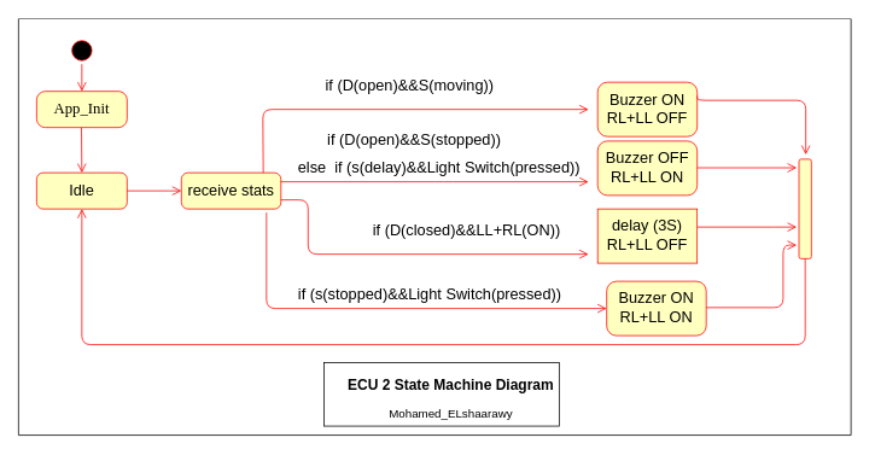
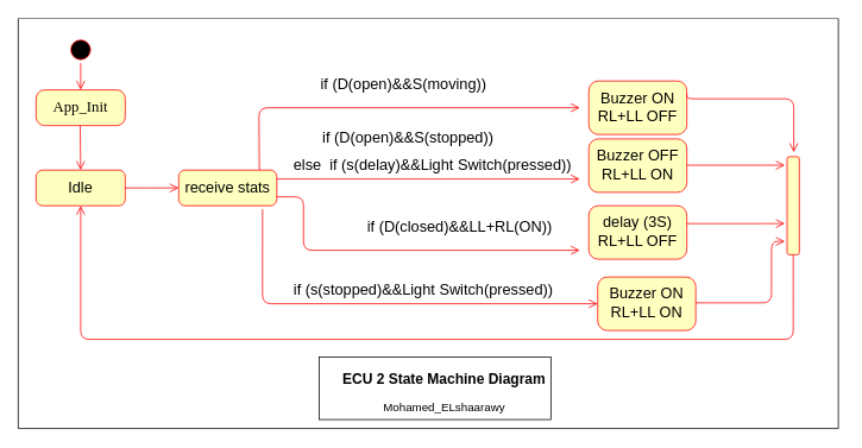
  <mxCell id="0" />
  <mxCell id="1" parent="0" />
  <mxCell id="2" value="" style="swimlane;startSize=0;fontSize=17;swimlaneFillColor=default;" vertex="1" parent="1"><mxGeometry x="20" y="20" width="920" height="460" as="geometry"><mxRectangle x="80" y="-40" width="50" height="40" as="alternateBounds" /></mxGeometry></mxCell>
  <mxCell id="3" value="" style="rounded=0;whiteSpace=wrap;html=1;fontSize=15;fontColor=#000000;" vertex="1" parent="2"><mxGeometry x="337.5" y="380" width="260" height="70" as="geometry" /></mxCell>
  <mxCell id="4" value="&lt;font style=&quot;font-size: 16px;&quot;&gt;&lt;b&gt;ECU 2 State Machine Diagram&lt;/b&gt;&lt;/font&gt;" style="text;html=1;strokeColor=none;fillColor=none;align=center;verticalAlign=middle;whiteSpace=wrap;rounded=0;fontSize=15;fontColor=#000000;" vertex="1" parent="2"><mxGeometry x="357.5" y="390" width="240" height="30" as="geometry" /></mxCell>
  <mxCell id="5" value="&lt;font style=&quot;font-size: 13px;&quot;&gt;Mohamed_ELshaarawy&lt;/font&gt;" style="text;html=1;strokeColor=none;fillColor=none;align=center;verticalAlign=middle;whiteSpace=wrap;rounded=0;fontSize=16;fontColor=#000000;" vertex="1" parent="2"><mxGeometry x="402.5" y="420" width="150" height="30" as="geometry" /></mxCell>
  <mxCell id="6" value="" style="ellipse;html=1;shape=startState;fillColor=#000000;strokeColor=#ff0000;rounded=1;shadow=0;comic=0;labelBackgroundColor=none;fontFamily=Verdana;fontSize=12;fontColor=#000000;align=center;direction=south;" vertex="1" parent="2"><mxGeometry x="55" y="20" width="30" height="30" as="geometry" /></mxCell>
  <mxCell id="7" value="&lt;span style=&quot;font-size: 17px;&quot;&gt;App_Init&lt;/span&gt;" style="rounded=1;whiteSpace=wrap;html=1;arcSize=24;fillColor=#ffffc0;strokeColor=#ff0000;shadow=0;comic=0;labelBackgroundColor=none;fontFamily=Verdana;fontSize=12;fontColor=#000000;align=center;" vertex="1" parent="2"><mxGeometry x="20" y="80" width="100" height="40" as="geometry" /></mxCell>
  <mxCell id="8" style="edgeStyle=orthogonalEdgeStyle;html=1;labelBackgroundColor=none;endArrow=open;endSize=8;strokeColor=#ff0000;fontFamily=Verdana;fontSize=12;align=left;" edge="1" parent="2" source="6" target="7"><mxGeometry relative="1" as="geometry" /></mxCell>
  <mxCell id="9" style="edgeStyle=elbowEdgeStyle;html=1;labelBackgroundColor=none;endArrow=open;endSize=8;strokeColor=#ff0000;fontFamily=Verdana;fontSize=12;align=left;exitX=0.25;exitY=1;" edge="1" parent="2"><mxGeometry relative="1" as="geometry"><mxPoint x="69.5" y="120" as="sourcePoint" /><mxPoint x="70" y="170" as="targetPoint" /></mxGeometry></mxCell>
  <mxCell id="10" value="Idle" style="rounded=1;whiteSpace=wrap;html=1;arcSize=18;fontColor=#000000;fillColor=#ffffc0;strokeColor=#ff0000;fontSize=17;" vertex="1" parent="2"><mxGeometry x="20" y="170" width="100" height="40" as="geometry" /></mxCell>
  <mxCell id="11" style="edgeStyle=orthogonalEdgeStyle;html=1;labelBackgroundColor=none;endArrow=open;endSize=8;strokeColor=#ff0000;fontFamily=Verdana;fontSize=12;align=left;" edge="1" parent="2"><mxGeometry relative="1" as="geometry"><mxPoint x="120" y="190" as="sourcePoint" /><mxPoint x="180" y="190" as="targetPoint" /><Array as="points"><mxPoint x="155" y="190" /></Array></mxGeometry></mxCell>
  <mxCell id="12" value="receive stats" style="rounded=1;whiteSpace=wrap;html=1;arcSize=18;fontColor=#000000;fillColor=#ffffc0;strokeColor=#ff0000;fontSize=17;" vertex="1" parent="2"><mxGeometry x="180" y="170" width="110" height="40" as="geometry" /></mxCell>
  <mxCell id="13" style="edgeStyle=elbowEdgeStyle;html=1;labelBackgroundColor=none;endArrow=open;endSize=8;strokeColor=#ff0000;fontFamily=Verdana;fontSize=12;align=left;" edge="1" parent="2"><mxGeometry relative="1" as="geometry"><mxPoint x="270.5" y="170" as="sourcePoint" /><mxPoint x="630" y="100" as="targetPoint" /><Array as="points"><mxPoint x="270" y="35" /><mxPoint x="270" y="5" /><mxPoint x="269" y="95" /></Array></mxGeometry></mxCell>
  <mxCell id="14" value="if (D(open)&amp;amp;&amp;amp;S(moving))" style="text;html=1;strokeColor=none;fillColor=none;align=center;verticalAlign=middle;whiteSpace=wrap;rounded=0;fontSize=17;" vertex="1" parent="2"><mxGeometry x="320" y="60" width="225" height="30" as="geometry" /></mxCell>
  <mxCell id="15" value="Buzzer ON&lt;br&gt;RL+LL OFF" style="rounded=1;whiteSpace=wrap;html=1;arcSize=18;fontColor=#000000;fillColor=#ffffc0;strokeColor=#ff0000;fontSize=17;" vertex="1" parent="2"><mxGeometry x="640" y="70" width="110" height="60" as="geometry" /></mxCell>
  <mxCell id="16" style="edgeStyle=elbowEdgeStyle;html=1;labelBackgroundColor=none;endArrow=open;endSize=8;strokeColor=#ff0000;fontFamily=Verdana;fontSize=12;align=left;exitX=1;exitY=0.25;exitDx=0;exitDy=0;" edge="1" parent="2" source="12"><mxGeometry relative="1" as="geometry"><mxPoint x="410" y="80" as="sourcePoint" /><mxPoint x="630" y="180" as="targetPoint" /><Array as="points"><mxPoint x="470" y="180" /><mxPoint x="410" y="180" /><mxPoint x="310" y="180" /><mxPoint x="410.03" y="180" /><mxPoint x="410.03" y="160" /></Array></mxGeometry></mxCell>
  <mxCell id="17" value="Buzzer OFF&lt;br&gt;RL+LL ON" style="rounded=1;whiteSpace=wrap;html=1;arcSize=18;fontColor=#000000;fillColor=#ffffc0;strokeColor=#ff0000;fontSize=17;" vertex="1" parent="2"><mxGeometry x="640" y="135" width="110" height="60" as="geometry" /></mxCell>
  <mxCell id="18" value="if (D(open)&amp;amp;&amp;amp;S(stopped))" style="text;html=1;strokeColor=none;fillColor=none;align=center;verticalAlign=middle;whiteSpace=wrap;rounded=0;fontSize=17;" vertex="1" parent="2"><mxGeometry x="325" y="120" width="225" height="30" as="geometry" /></mxCell>
  <mxCell id="19" style="edgeStyle=elbowEdgeStyle;html=1;labelBackgroundColor=none;endArrow=open;endSize=8;strokeColor=#ff0000;fontFamily=Verdana;fontSize=12;align=left;exitX=1;exitY=0.75;exitDx=0;exitDy=0;" edge="1" parent="2" source="12"><mxGeometry relative="1" as="geometry"><mxPoint x="300" y="200" as="sourcePoint" /><mxPoint x="630" y="260" as="targetPoint" /><Array as="points"><mxPoint x="320" y="230" /><mxPoint x="370" y="280" /><mxPoint x="610" y="270" /><mxPoint x="315" y="270" /><mxPoint x="415.03" y="270" /><mxPoint x="415.03" y="250" /></Array></mxGeometry></mxCell>
  <mxCell id="20" value="if (D(closed)&amp;amp;&amp;amp;LL+RL(ON))" style="text;html=1;strokeColor=none;fillColor=none;align=center;verticalAlign=middle;whiteSpace=wrap;rounded=0;fontSize=17;" vertex="1" parent="2"><mxGeometry x="382.5" y="220" width="225" height="30" as="geometry" /></mxCell>
- <mxCell id="21" value="delay (3S)&lt;br&gt;RL+LL OFF" style="whiteSpace=wrap;html=1;arcSize=18;fontColor=#000000;fillColor=#ffffc0;strokeColor=#ff0000;fontSize=17;rounded=0;" vertex="1" parent="2"><mxGeometry x="640" y="210" width="110" height="60" as="geometry" /></mxCell>
+ <mxCell id="21" value="delay (3S)&lt;br&gt;RL+LL OFF" style="rounded=1;whiteSpace=wrap;html=1;arcSize=18;fontColor=#000000;fillColor=#ffffc0;strokeColor=#ff0000;fontSize=17;" vertex="1" parent="2"><mxGeometry x="640" y="210" width="110" height="60" as="geometry" /></mxCell>
  <mxCell id="22" style="edgeStyle=elbowEdgeStyle;html=1;labelBackgroundColor=none;endArrow=open;endSize=8;strokeColor=#ff0000;fontFamily=Verdana;fontSize=12;align=left;exitX=0.855;exitY=1.1;exitDx=0;exitDy=0;exitPerimeter=0;entryX=0;entryY=0.5;entryDx=0;entryDy=0;" edge="1" parent="2" source="12" target="24"><mxGeometry relative="1" as="geometry"><mxPoint x="251.25" y="240" as="sourcePoint" /><mxPoint x="600" y="355" as="targetPoint" /><Array as="points"><mxPoint x="274" y="330" /><mxPoint x="418.78" y="340" /></Array></mxGeometry></mxCell>
  <mxCell id="23" value="else&amp;nbsp; if (s(delay)&amp;amp;&amp;amp;Light Switch(pressed))" style="text;html=1;strokeColor=none;fillColor=none;align=center;verticalAlign=middle;whiteSpace=wrap;rounded=0;fontSize=17;" vertex="1" parent="2"><mxGeometry x="300" y="150" width="330" height="30" as="geometry" /></mxCell>
  <mxCell id="24" value="Buzzer ON&lt;br&gt;RL+LL ON" style="rounded=1;whiteSpace=wrap;html=1;arcSize=18;fontColor=#000000;fillColor=#ffffc0;strokeColor=#ff0000;fontSize=17;" vertex="1" parent="2"><mxGeometry x="650" y="290" width="110" height="60" as="geometry" /></mxCell>
  <mxCell id="25" value="&amp;nbsp; if (s(stopped)&amp;amp;&amp;amp;Light Switch(pressed))" style="text;html=1;strokeColor=none;fillColor=none;align=center;verticalAlign=middle;whiteSpace=wrap;rounded=0;fontSize=17;" vertex="1" parent="2"><mxGeometry x="290" y="290" width="320" height="30" as="geometry" /></mxCell>
  <mxCell id="26" value="" style="rounded=1;whiteSpace=wrap;html=1;arcSize=18;fontColor=#000000;fillColor=#ffffc0;strokeColor=#ff0000;fontSize=17;rotation=-90;" vertex="1" parent="2"><mxGeometry x="814.38" y="203.13" width="110" height="13.75" as="geometry" /></mxCell>
  <mxCell id="27" style="html=1;labelBackgroundColor=none;endArrow=open;endSize=8;strokeColor=#ff0000;fontFamily=Verdana;fontSize=12;align=left;edgeStyle=orthogonalEdgeStyle;exitX=0;exitY=0.5;exitDx=0;exitDy=0;entryX=0.5;entryY=1;entryDx=0;entryDy=0;" edge="1" parent="2" source="26" target="10"><mxGeometry relative="1" as="geometry"><mxPoint x="870" y="380" as="sourcePoint" /><mxPoint x="140" y="390" as="targetPoint" /><Array as="points"><mxPoint x="870" y="360" /><mxPoint x="70" y="360" /></Array></mxGeometry></mxCell>
  <mxCell id="28" style="edgeStyle=orthogonalEdgeStyle;html=1;labelBackgroundColor=none;endArrow=open;endSize=8;strokeColor=#ff0000;fontFamily=Verdana;fontSize=12;align=left;exitX=1;exitY=0.25;exitDx=0;exitDy=0;" edge="1" parent="2" source="15"><mxGeometry relative="1" as="geometry"><mxPoint x="760" y="90" as="sourcePoint" /><mxPoint x="870" y="150" as="targetPoint" /><Array as="points"><mxPoint x="750" y="90" /><mxPoint x="870" y="90" /></Array></mxGeometry></mxCell>
  <mxCell id="29" style="edgeStyle=orthogonalEdgeStyle;html=1;labelBackgroundColor=none;endArrow=open;endSize=8;strokeColor=#ff0000;fontFamily=Verdana;fontSize=12;align=left;" edge="1" parent="2"><mxGeometry relative="1" as="geometry"><mxPoint x="750" y="164.5" as="sourcePoint" /><mxPoint x="860" y="164.5" as="targetPoint" /><Array as="points"><mxPoint x="835" y="164.5" /></Array></mxGeometry></mxCell>
  <mxCell id="30" style="edgeStyle=orthogonalEdgeStyle;html=1;labelBackgroundColor=none;endArrow=open;endSize=8;strokeColor=#ff0000;fontFamily=Verdana;fontSize=12;align=left;" edge="1" parent="2"><mxGeometry relative="1" as="geometry"><mxPoint x="750" y="230" as="sourcePoint" /><mxPoint x="860" y="230" as="targetPoint" /><Array as="points"><mxPoint x="835" y="230" /></Array></mxGeometry></mxCell>
  <mxCell id="31" style="edgeStyle=orthogonalEdgeStyle;html=1;labelBackgroundColor=none;endArrow=open;endSize=8;strokeColor=#ff0000;fontFamily=Verdana;fontSize=12;align=left;" edge="1" parent="2"><mxGeometry relative="1" as="geometry"><mxPoint x="760" y="319" as="sourcePoint" /><mxPoint x="860" y="250" as="targetPoint" /><Array as="points"><mxPoint x="845" y="319" /></Array></mxGeometry></mxCell>
